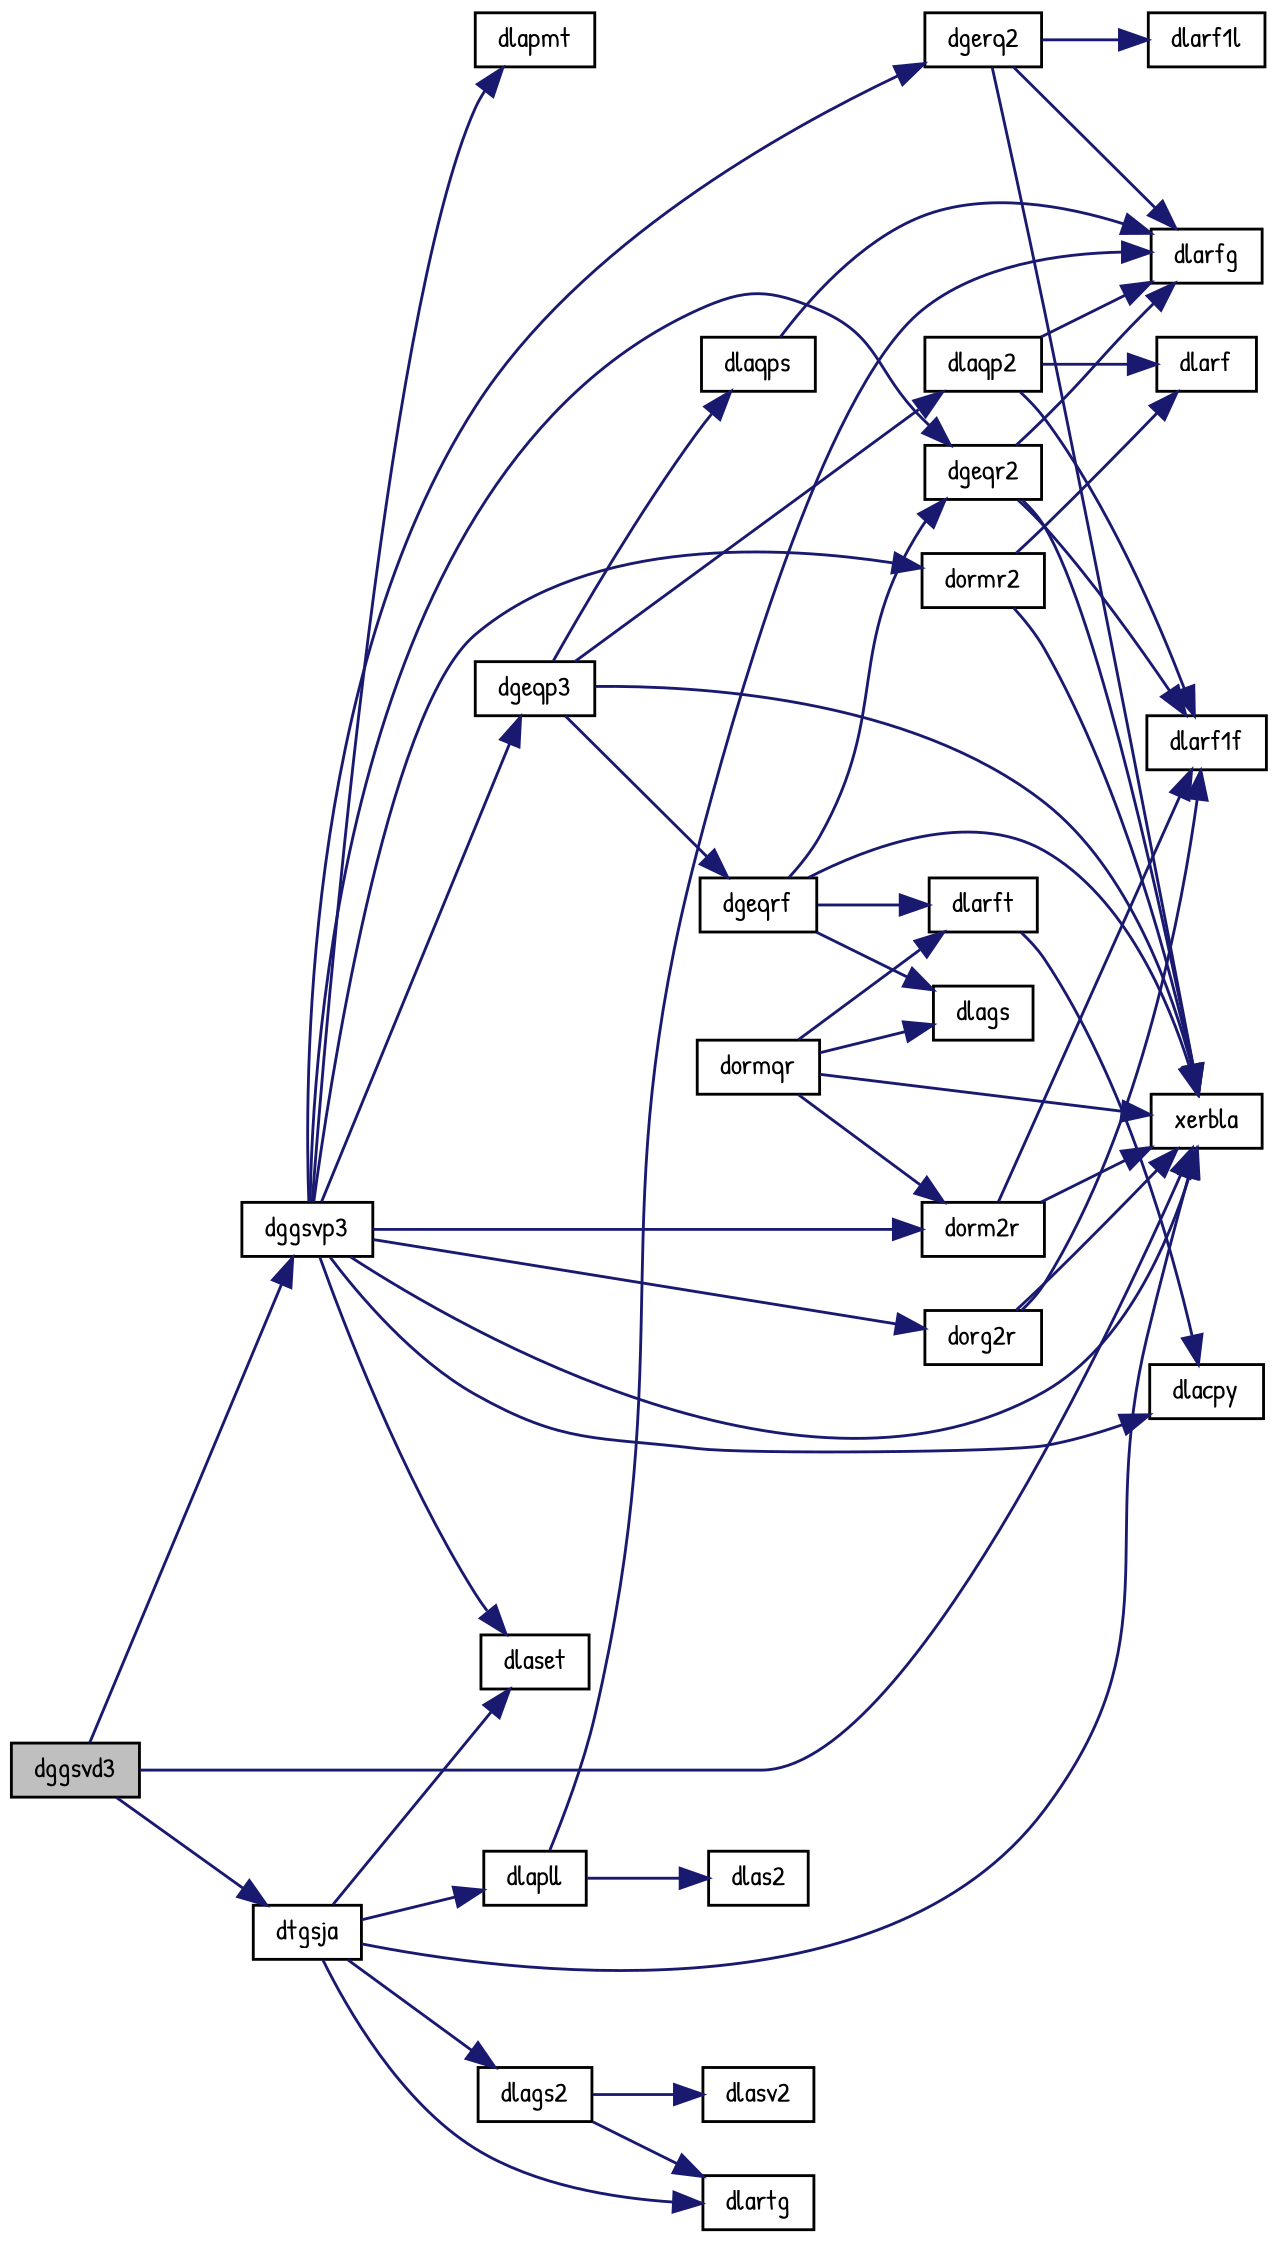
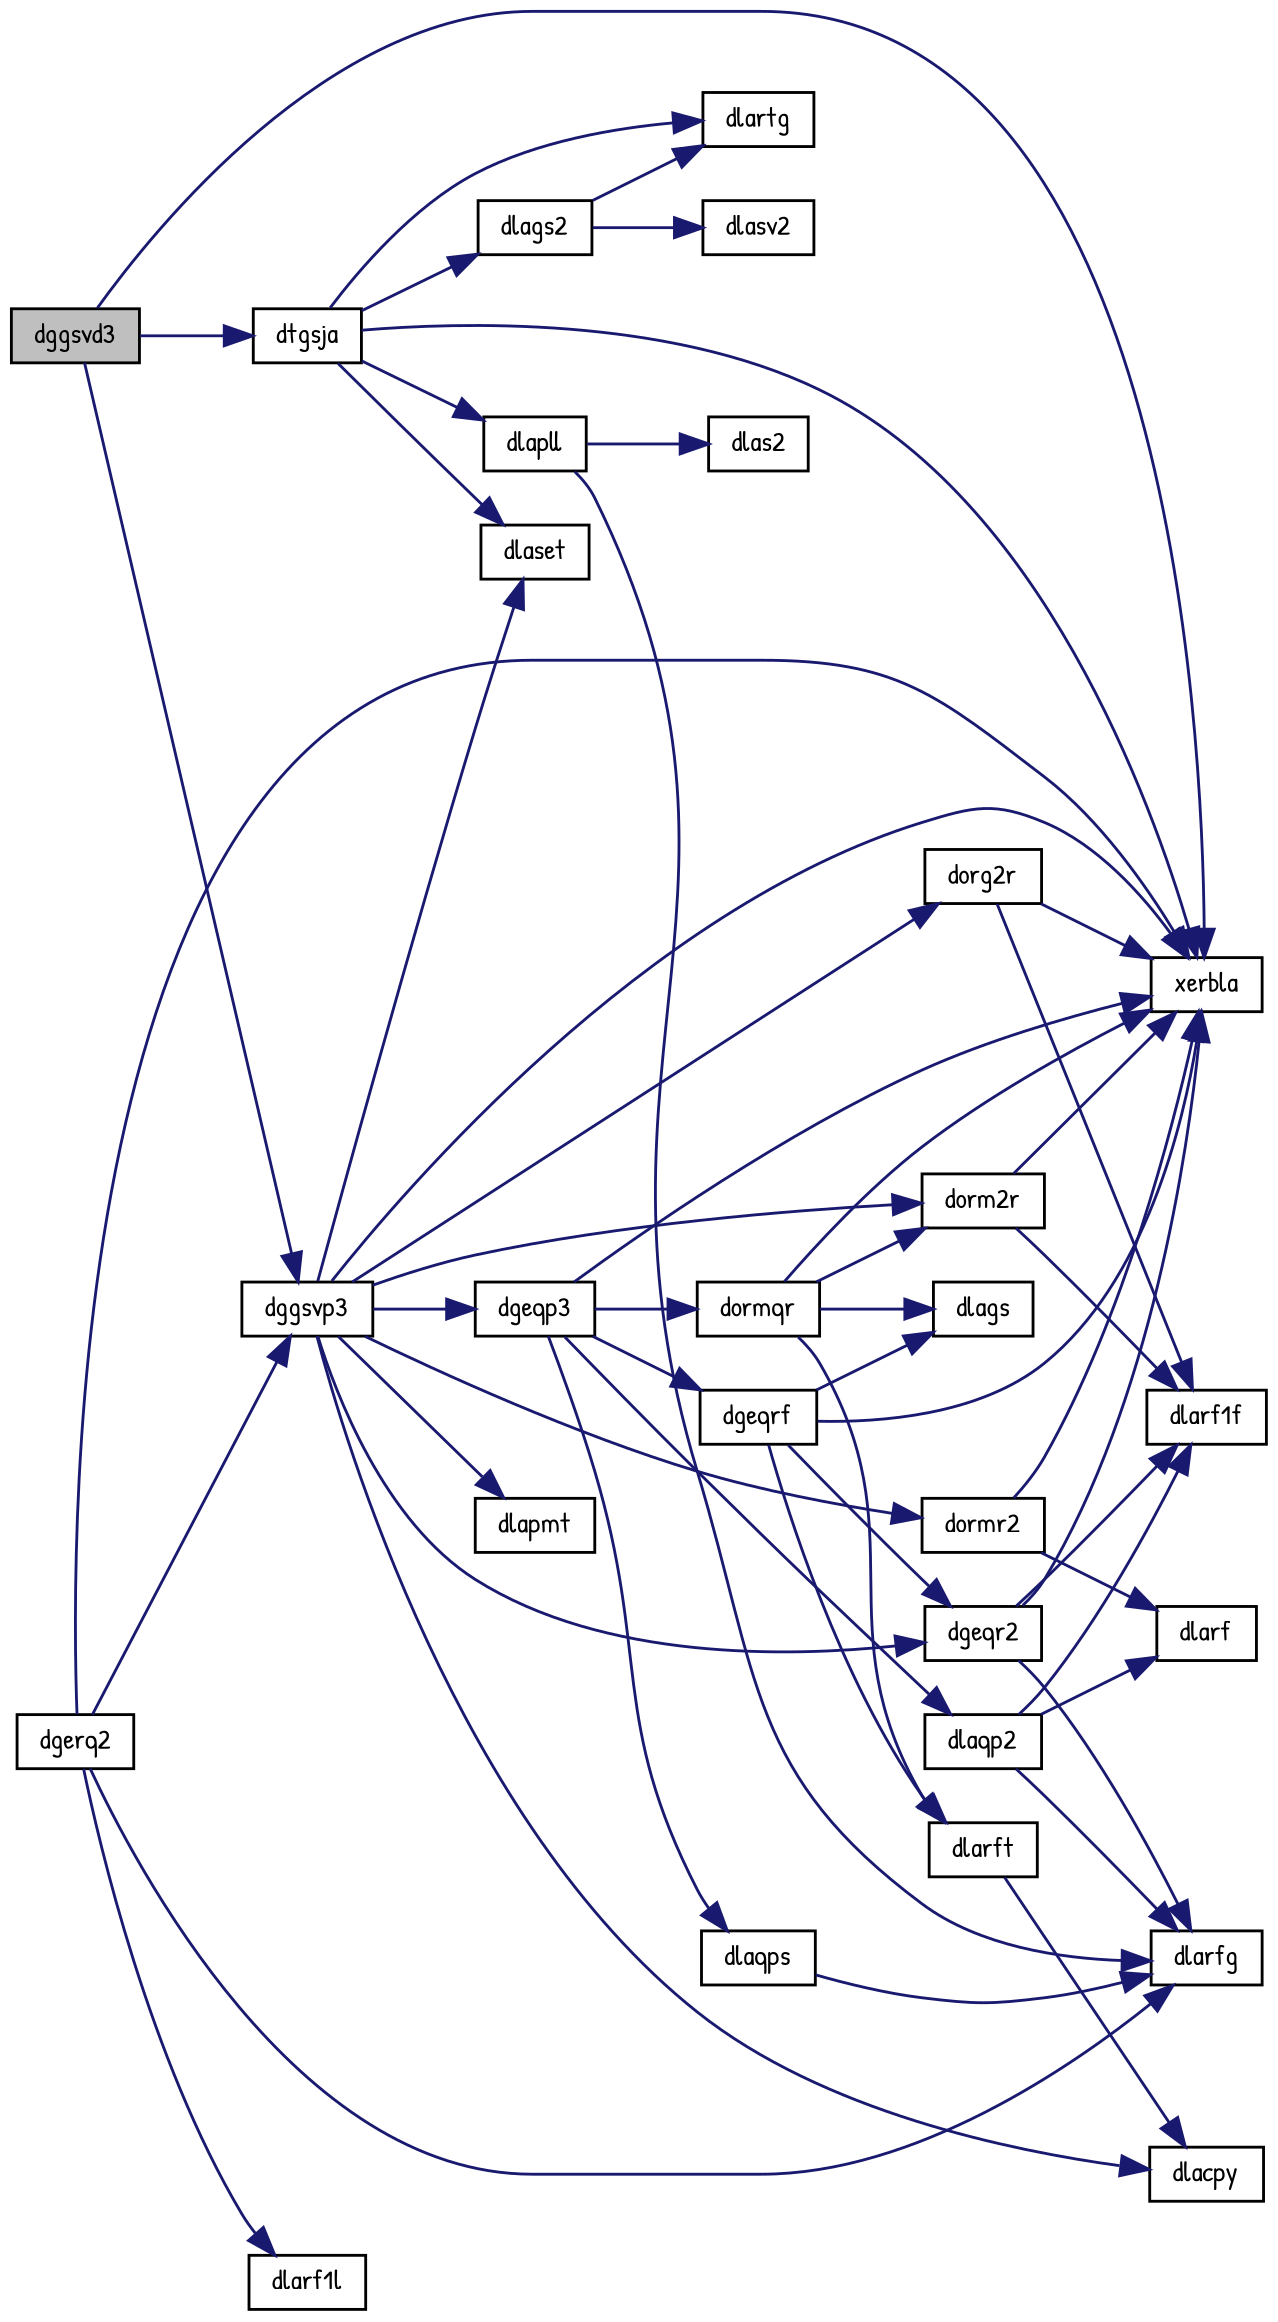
  digraph {
    fontname="Patrick Hand"
    rankdir=LR
    node [color=black fillcolor=white fontname="Patrick Hand" fontsize=10 shape=record style=filled]
    edge [color=midnightblue fontname="Patrick Hand" fontsize=10 labelfontname=Helvetica labelfontsize=10 style=solid]
    n1 [fillcolor=grey75 fontcolor=black height=0.2 label=dggsvd3 width=0.4]
    n2 [height=0.2 label=dggsvp3 width=0.4]
    n3 [height=0.2 label=xerbla width=0.4]
    n4 [height=0.2 label=dtgsja width=0.4]
    n5 [height=0.2 label=dgeqp3 width=0.4]
    n6 [height=0.2 label=dgeqr2 width=0.4]
    n7 [height=0.2 label=dlacpy width=0.4]
    n8 [height=0.2 label=dorm2r width=0.4]
    n9 [height=0.2 label=dgerq2 width=0.4]
    n10 [height=0.2 label=dlapmt width=0.4]
    n11 [height=0.2 label=dlaset width=0.4]
    n12 [height=0.2 label=dorg2r width=0.4]
    n13 [height=0.2 label=dormr2 width=0.4]
    n14 [height=0.2 label=dlags2 width=0.4]
    n15 [height=0.2 label=dlartg width=0.4]
    n16 [height=0.2 label=dlapll width=0.4]
    n17 [height=0.2 label=dgeqrf width=0.4]
    n18 [height=0.2 label=dlaqp2 width=0.4]
    n19 [height=0.2 label=dlaqps width=0.4]
    n20 [height=0.2 label=dormqr width=0.4]
    n21 [height=0.2 label=dlarf1f width=0.4]
    n22 [height=0.2 label=dlarfg width=0.4]
    n23 [height=0.2 label=dlarf1l width=0.4]
    n24 [height=0.2 label=dlarf width=0.4]
    n25 [height=0.2 label=dlags width=0.4]
    n26 [height=0.2 label=dlarft width=0.4]
    n27 [height=0.2 label=dlasv2 width=0.4]
    n28 [height=0.2 label=dlas2 width=0.4]
    n1 -> n2
    n1 -> n3
    n1 -> n4
    n2 -> n3
    n2 -> n5
    n2 -> n6
    n2 -> n7
    n2 -> n8
-   n2 -> n9
+   n9 -> n2
    n2 -> n10
    n2 -> n11
    n2 -> n12
    n2 -> n13
    n4 -> n3
    n4 -> n11
    n4 -> n14
    n4 -> n15
    n4 -> n16
    n5 -> n3
    n5 -> n17
    n5 -> n18
    n5 -> n19
+   n5 -> n20
    n6 -> n3
    n6 -> n21
    n6 -> n22
    n8 -> n3
    n8 -> n21
    n9 -> n3
    n9 -> n22
    n9 -> n23
    n12 -> n3
    n12 -> n21
    n13 -> n3
    n13 -> n24
    n14 -> n15
    n14 -> n27
    n16 -> n22
    n16 -> n28
    n17 -> n3
    n17 -> n6
    n17 -> n25
    n17 -> n26
    n18 -> n21
    n18 -> n22
    n18 -> n24
    n19 -> n22
    n20 -> n3
    n20 -> n8
    n20 -> n25
    n20 -> n26
    n26 -> n7
  }
